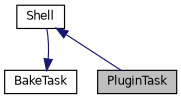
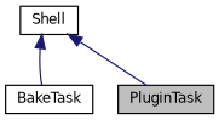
  digraph {
    node [color=black fillcolor=white fontname=Helvetica fontsize=10 shape=record style=filled]
    edge [color=midnightblue dir=back fontname=Helvetica fontsize=10 labelfontname=Helvetica labelfontsize=10 style=solid]
    n1 [fillcolor=grey75 fontcolor=black height=0.2 label=PluginTask width=0.4]
    n2 [height=0.2 label=BakeTask width=0.4]
    n3 [height=0.2 label=Shell width=0.4]
    n3 -> n1
-   n2 -> n3
+   n3 -> n2
  }
